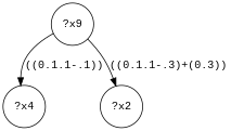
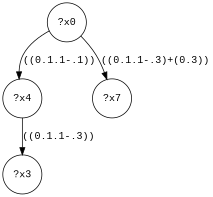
  digraph {
    fontname="Liberation Mono"
    node [fontname="Liberation Mono" shape=circle]
    edge [fontname="Liberation Mono"]
-   n1 [label="?x9"]
+   n1 [label="?x0"]
    n2 [label="?x4"]
-   n3 [label="?x2"]
+   n3 [label="?x7"]
+   n4 [label="?x3"]
    n1 -> n2 [label="((0.1.1-.1))"]
    n1 -> n3 [label="((0.1.1-.3)+(0.3))"]
+   n2 -> n4 [label="((0.1.1-.3))"]
  }
